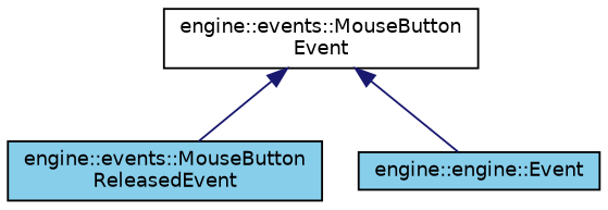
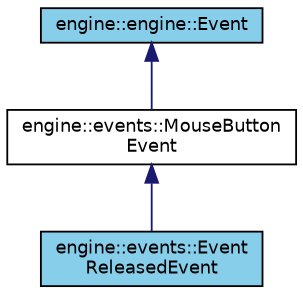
  digraph {
    fontname="DejaVu Sans"
    node [color=black fillcolor=skyblue fontname="DejaVu Sans" fontsize=10 shape=record style=filled]
    edge [color=midnightblue dir=back fontname="DejaVu Sans" fontsize=10 labelfontname=Helvetica labelfontsize=10 style=solid]
-   n1 [fontcolor=black height=0.2 label="engine::events::MouseButton\lReleasedEvent" width=0.4]
+   n1 [fontcolor=black height=0.2 label="engine::events::Event\lReleasedEvent" width=0.4]
    n2 [fillcolor=white height=0.2 label="engine::events::MouseButton\lEvent" width=0.4]
    n3 [height=0.2 label="engine::engine::Event" width=0.4]
    n2 -> n1
-   n2 -> n3
+   n3 -> n2
  }
